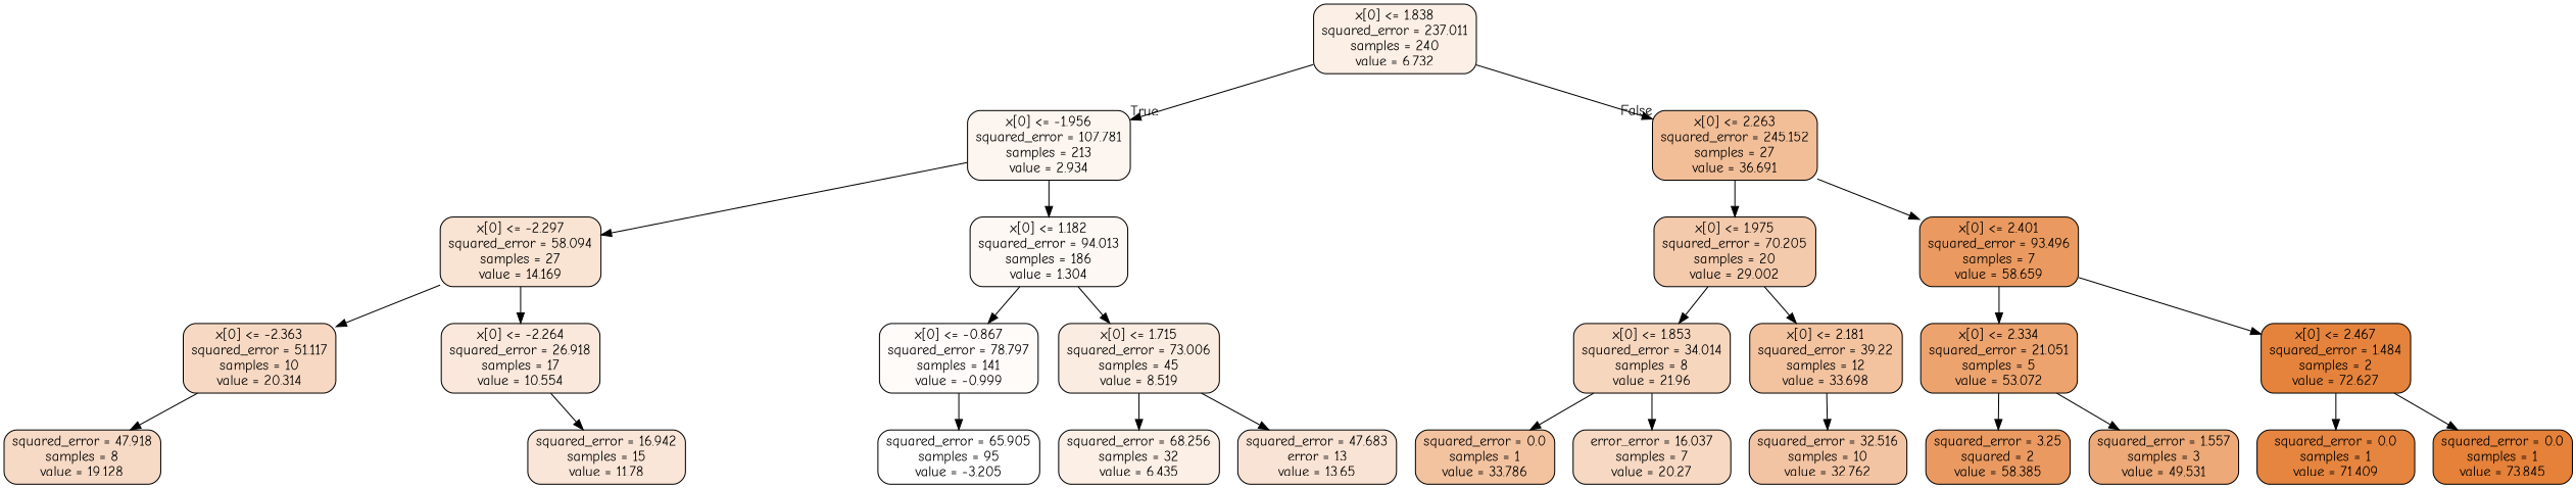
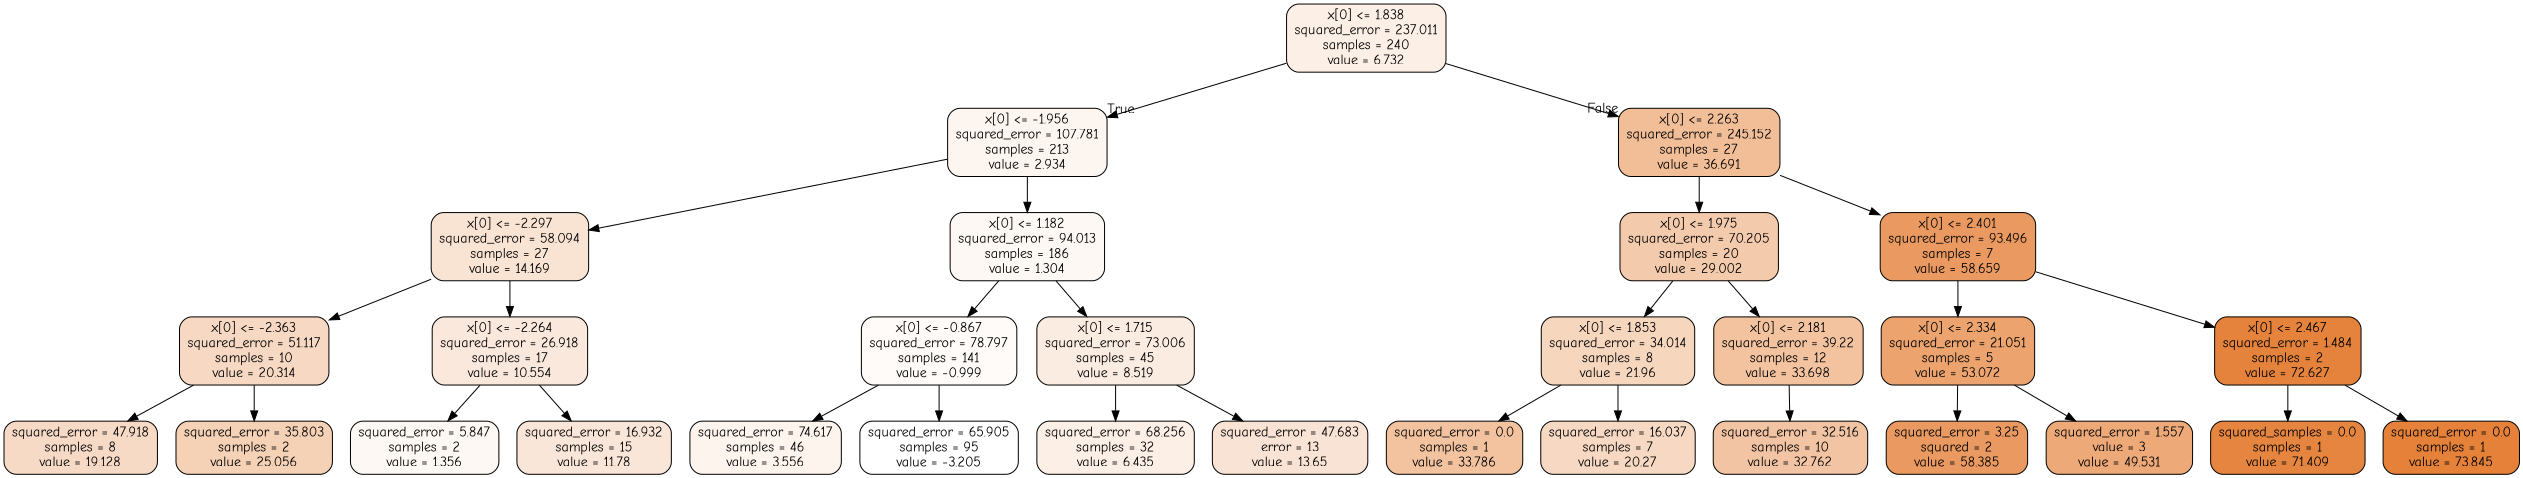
  digraph {
    fontname="Comic Neue"
    node [color=black fillcolor="#fdf8f3" fontname="Comic Neue" shape=box style="filled, rounded"]
    edge [fontname="Comic Neue"]
    n1 [fillcolor="#fcefe5" label="x[0] <= 1.838\nsquared_error = 237.011\nsamples = 240\nvalue = 6.732"]
    n2 [fillcolor="#fdf5ef" label="x[0] <= -1.956\nsquared_error = 107.781\nsamples = 213\nvalue = 2.934"]
    n3 [fillcolor="#f2be98" label="x[0] <= 2.263\nsquared_error = 245.152\nsamples = 27\nvalue = 36.691"]
    n4 [fillcolor="#f9e3d2" label="x[0] <= -2.297\nsquared_error = 58.094\nsamples = 27\nvalue = 14.169"]
    n5 [label="x[0] <= 1.182\nsquared_error = 94.013\nsamples = 186\nvalue = 1.304"]
    n6 [fillcolor="#f4caac" label="x[0] <= 1.975\nsquared_error = 70.205\nsamples = 20\nvalue = 29.002"]
    n7 [fillcolor="#ea9a60" label="x[0] <= 2.401\nsquared_error = 93.496\nsamples = 7\nvalue = 58.659"]
    n8 [fillcolor="#f7d9c3" label="x[0] <= -2.363\nsquared_error = 51.117\nsamples = 10\nvalue = 20.314"]
    n9 [fillcolor="#fae8dc" label="x[0] <= -2.264\nsquared_error = 26.918\nsamples = 17\nvalue = 10.554"]
    n10 [fillcolor="#fefbf9" label="x[0] <= -0.867\nsquared_error = 78.797\nsamples = 141\nvalue = -0.999"]
    n11 [fillcolor="#fbece1" label="x[0] <= 1.715\nsquared_error = 73.006\nsamples = 45\nvalue = 8.519"]
    n12 [fillcolor="#f7dac6" label="squared_error = 47.918\nsamples = 8\nvalue = 19.128"]
-   n15 [fillcolor="#fae6d8" label="squared_error = 16.942\nsamples = 15\nvalue = 11.78"]
+   n13 [fillcolor="#f5d1b6" label="squared_error = 35.803\nsamples = 2\nvalue = 25.056"]
+   n14 [label="squared_error = 5.847\nsamples = 2\nvalue = 1.356"]
+   n15 [fillcolor="#fae6d8" label="squared_error = 16.932\nsamples = 15\nvalue = 11.78"]
+   n16 [fillcolor="#fdf4ee" label="squared_error = 74.617\nsamples = 46\nvalue = 3.556"]
    n17 [fillcolor="#ffffff" label="squared_error = 65.905\nsamples = 95\nvalue = -3.205"]
    n18 [fillcolor="#fcefe6" label="squared_error = 68.256\nsamples = 32\nvalue = 6.435"]
    n19 [fillcolor="#f9e3d4" label="squared_error = 47.683\nerror = 13\nvalue = 13.65"]
    n20 [fillcolor="#f7d6be" label="x[0] <= 1.853\nsquared_error = 34.014\nsamples = 8\nvalue = 21.96"]
    n21 [fillcolor="#f3c3a0" label="x[0] <= 2.181\nsquared_error = 39.22\nsamples = 12\nvalue = 33.698"]
    n22 [fillcolor="#eca36e" label="x[0] <= 2.334\nsquared_error = 21.051\nsamples = 5\nvalue = 53.072"]
    n23 [fillcolor="#e5833c" label="x[0] <= 2.467\nsquared_error = 1.484\nsamples = 2\nvalue = 72.627"]
    n24 [fillcolor="#f3c3a0" label="squared_error = 0.0\nsamples = 1\nvalue = 33.786"]
-   n25 [fillcolor="#f7d9c3" label="error_error = 16.037\nsamples = 7\nvalue = 20.27"]
+   n25 [fillcolor="#f7d9c3" label="squared_error = 16.037\nsamples = 7\nvalue = 20.27"]
    n26 [fillcolor="#f3c4a3" label="squared_error = 32.516\nsamples = 10\nvalue = 32.762"]
    n27 [fillcolor="#ea9a61" label="squared_error = 3.25\nsquared = 2\nvalue = 58.385"]
-   n28 [fillcolor="#eda977" label="squared_error = 1.557\nsamples = 3\nvalue = 49.531"]
-   n29 [fillcolor="#e6853f" label="squared_error = 0.0\nsamples = 1\nvalue = 71.409"]
+   n28 [fillcolor="#eda977" label="squared_error = 1.557\nvalue = 3\nvalue = 49.531"]
+   n29 [fillcolor="#e6853f" label="squared_samples = 0.0\nsamples = 1\nvalue = 71.409"]
    n30 [fillcolor="#e58139" label="squared_error = 0.0\nsamples = 1\nvalue = 73.845"]
    n1 -> n2 [headlabel=True labelangle=45 labeldistance=2.5]
    n1 -> n3 [headlabel=False labelangle=-45 labeldistance=2.5]
    n2 -> n4
    n2 -> n5
    n3 -> n6
    n3 -> n7
    n4 -> n8
    n4 -> n9
    n5 -> n10
    n5 -> n11
    n6 -> n20
    n6 -> n21
    n7 -> n22
    n7 -> n23
    n8 -> n12
+   n8 -> n13
+   n9 -> n14
    n9 -> n15
+   n10 -> n16
    n10 -> n17
    n11 -> n18
    n11 -> n19
    n20 -> n24
    n20 -> n25
    n21 -> n26
    n22 -> n27
    n22 -> n28
    n23 -> n29
    n23 -> n30
  }
